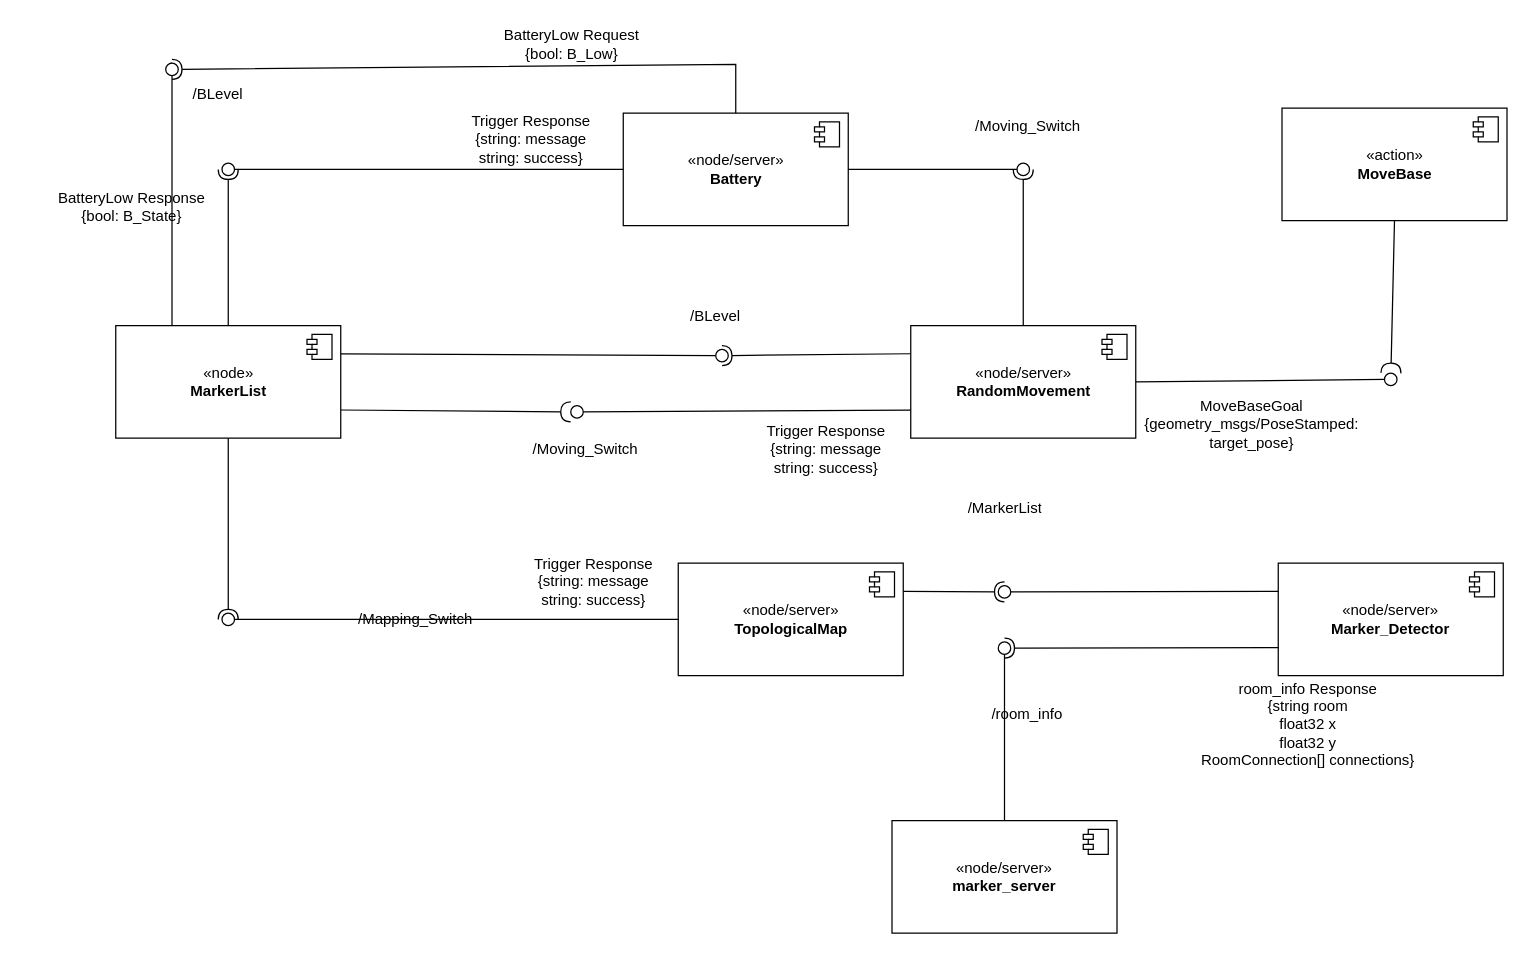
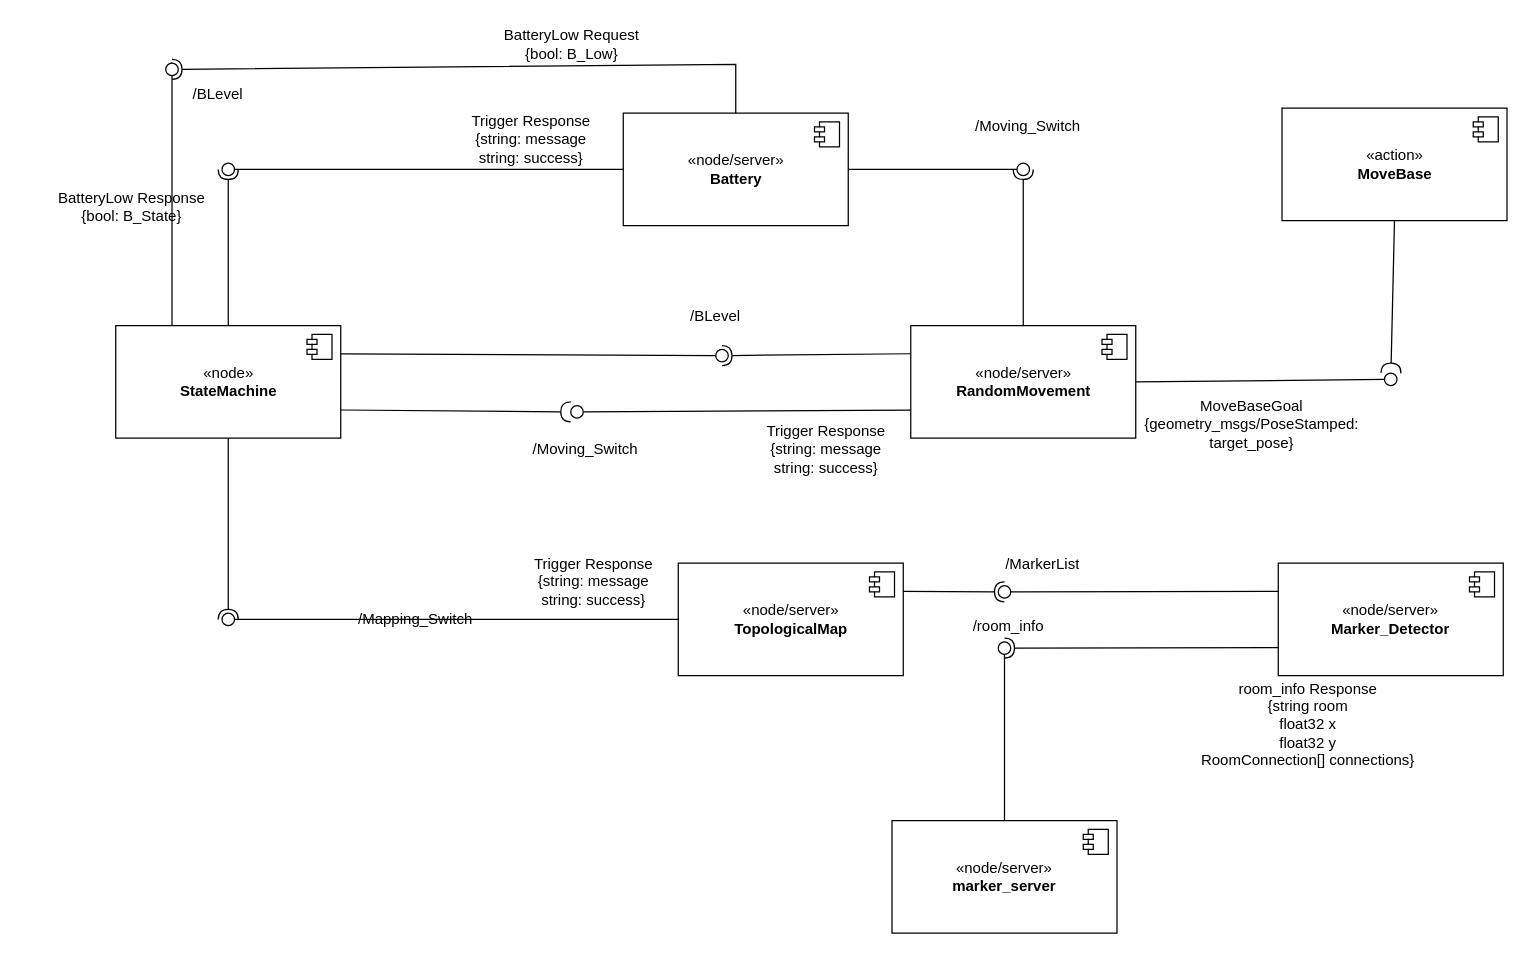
  <mxCell id="0" />
  <mxCell id="1" parent="0" />
- <mxCell id="2" value="«node»&lt;br&gt;&lt;b&gt;MarkerList&lt;/b&gt;" style="html=1;dropTarget=0;" parent="1" vertex="1"><mxGeometry x="92" y="260" width="180" height="90" as="geometry" /></mxCell>
+ <mxCell id="2" value="«node»&lt;br&gt;&lt;b&gt;StateMachine&lt;/b&gt;" style="html=1;dropTarget=0;" parent="1" vertex="1"><mxGeometry x="92" y="260" width="180" height="90" as="geometry" /></mxCell>
  <mxCell id="3" value="" style="shape=module;jettyWidth=8;jettyHeight=4;" parent="2" vertex="1"><mxGeometry x="1" width="20" height="20" relative="1" as="geometry"><mxPoint x="-27" y="7" as="offset" /></mxGeometry></mxCell>
  <mxCell id="4" value="«node/server»&lt;br&gt;&lt;b&gt;Battery&lt;/b&gt;" style="html=1;dropTarget=0;" parent="1" vertex="1"><mxGeometry x="498" y="90" width="180" height="90" as="geometry" /></mxCell>
  <mxCell id="5" value="" style="shape=module;jettyWidth=8;jettyHeight=4;" parent="4" vertex="1"><mxGeometry x="1" width="20" height="20" relative="1" as="geometry"><mxPoint x="-27" y="7" as="offset" /></mxGeometry></mxCell>
  <mxCell id="6" value="«node/server»&lt;br&gt;&lt;b&gt;RandomMovement&lt;/b&gt;" style="html=1;dropTarget=0;" parent="1" vertex="1"><mxGeometry x="728" y="260" width="180" height="90" as="geometry" /></mxCell>
  <mxCell id="7" value="" style="shape=module;jettyWidth=8;jettyHeight=4;" parent="6" vertex="1"><mxGeometry x="1" width="20" height="20" relative="1" as="geometry"><mxPoint x="-27" y="7" as="offset" /></mxGeometry></mxCell>
  <mxCell id="8" value="«node/server»&lt;br&gt;&lt;b&gt;TopologicalMap&lt;/b&gt;" style="html=1;dropTarget=0;" parent="1" vertex="1"><mxGeometry x="542" y="450" width="180" height="90" as="geometry" /></mxCell>
  <mxCell id="9" value="" style="shape=module;jettyWidth=8;jettyHeight=4;" parent="8" vertex="1"><mxGeometry x="1" width="20" height="20" relative="1" as="geometry"><mxPoint x="-27" y="7" as="offset" /></mxGeometry></mxCell>
  <mxCell id="10" value="/Moving_Switch" style="text;html=1;strokeColor=none;fillColor=none;align=center;verticalAlign=middle;whiteSpace=wrap;rounded=0;" parent="1" vertex="1"><mxGeometry x="438" y="344" width="60" height="30" as="geometry" /></mxCell>
  <mxCell id="11" value="/Mapping_Switch" style="text;html=1;strokeColor=none;fillColor=none;align=center;verticalAlign=middle;whiteSpace=wrap;rounded=0;" parent="1" vertex="1"><mxGeometry x="302" y="480" width="60" height="30" as="geometry" /></mxCell>
  <mxCell id="12" value="" style="rounded=0;orthogonalLoop=1;jettySize=auto;html=1;endArrow=none;endFill=0;sketch=0;sourcePerimeterSpacing=0;targetPerimeterSpacing=0;exitX=0;exitY=0.5;exitDx=0;exitDy=0;" parent="1" source="4" target="14" edge="1"><mxGeometry relative="1" as="geometry"><mxPoint x="272" y="155" as="sourcePoint" /><mxPoint x="202" y="135" as="targetPoint" /></mxGeometry></mxCell>
  <mxCell id="13" value="" style="rounded=0;orthogonalLoop=1;jettySize=auto;html=1;endArrow=halfCircle;endFill=0;entryX=0.5;entryY=0.5;endSize=6;strokeWidth=1;sketch=0;exitX=0.5;exitY=0;exitDx=0;exitDy=0;" parent="1" source="2" target="14" edge="1"><mxGeometry relative="1" as="geometry"><mxPoint x="312" y="155" as="sourcePoint" /></mxGeometry></mxCell>
  <mxCell id="14" value="" style="ellipse;whiteSpace=wrap;html=1;align=center;aspect=fixed;resizable=0;points=[];outlineConnect=0;sketch=0;" parent="1" vertex="1"><mxGeometry x="177" y="130" width="10" height="10" as="geometry" /></mxCell>
  <mxCell id="15" value="" style="rounded=0;orthogonalLoop=1;jettySize=auto;html=1;endArrow=none;endFill=0;sketch=0;sourcePerimeterSpacing=0;targetPerimeterSpacing=0;exitX=0;exitY=0.5;exitDx=0;exitDy=0;" parent="1" source="8" target="17" edge="1"><mxGeometry relative="1" as="geometry"><mxPoint x="172" y="460" as="sourcePoint" /><Array as="points" /></mxGeometry></mxCell>
  <mxCell id="16" value="" style="rounded=0;orthogonalLoop=1;jettySize=auto;html=1;endArrow=halfCircle;endFill=0;endSize=6;strokeWidth=1;sketch=0;" parent="1" source="2" edge="1"><mxGeometry relative="1" as="geometry"><mxPoint x="442" y="570" as="sourcePoint" /><mxPoint x="182" y="495" as="targetPoint" /></mxGeometry></mxCell>
  <mxCell id="17" value="" style="ellipse;whiteSpace=wrap;html=1;align=center;aspect=fixed;resizable=0;points=[];outlineConnect=0;sketch=0;" parent="1" vertex="1"><mxGeometry x="177" y="490" width="10" height="10" as="geometry" /></mxCell>
  <mxCell id="18" value="" style="rounded=0;orthogonalLoop=1;jettySize=auto;html=1;endArrow=halfCircle;endFill=0;endSize=6;strokeWidth=1;sketch=0;exitX=1;exitY=0.75;exitDx=0;exitDy=0;" parent="1" source="2" edge="1" target="30"><mxGeometry relative="1" as="geometry"><mxPoint x="422" y="305" as="sourcePoint" /><mxPoint x="467" y="348" as="targetPoint" /></mxGeometry></mxCell>
  <mxCell id="19" value="Trigger Response {string: message&lt;br&gt;string: success}" style="text;html=1;strokeColor=none;fillColor=none;align=center;verticalAlign=middle;whiteSpace=wrap;rounded=0;" parent="1" vertex="1"><mxGeometry x="357" y="96" width="135" height="30" as="geometry" /></mxCell>
  <mxCell id="20" value="Trigger Response {string: message&lt;br&gt;string: success}" style="text;html=1;strokeColor=none;fillColor=none;align=center;verticalAlign=middle;whiteSpace=wrap;rounded=0;" parent="1" vertex="1"><mxGeometry x="593" y="344" width="135" height="30" as="geometry" /></mxCell>
  <mxCell id="21" value="Trigger Response {string: message&lt;br&gt;string: success}" style="text;html=1;strokeColor=none;fillColor=none;align=center;verticalAlign=middle;whiteSpace=wrap;rounded=0;" parent="1" vertex="1"><mxGeometry x="407" y="450" width="135" height="30" as="geometry" /></mxCell>
  <mxCell id="22" value="" style="rounded=0;orthogonalLoop=1;jettySize=auto;html=1;endArrow=none;endFill=0;sketch=0;targetPerimeterSpacing=0;exitX=0.25;exitY=0;exitDx=0;exitDy=0;startArrow=none;" parent="1" source="24" edge="1"><mxGeometry relative="1" as="geometry"><mxPoint x="122" y="65" as="sourcePoint" /><mxPoint x="137" y="50" as="targetPoint" /></mxGeometry></mxCell>
  <mxCell id="23" value="" style="rounded=0;orthogonalLoop=1;jettySize=auto;html=1;endArrow=halfCircle;endFill=0;entryX=0.5;entryY=0.5;endSize=6;strokeWidth=1;sketch=0;exitX=0.5;exitY=0;exitDx=0;exitDy=0;" parent="1" source="4" target="24" edge="1"><mxGeometry relative="1" as="geometry"><mxPoint x="642" y="40" as="sourcePoint" /><Array as="points"><mxPoint x="588" y="51" /></Array></mxGeometry></mxCell>
  <mxCell id="24" value="" style="ellipse;whiteSpace=wrap;html=1;align=center;aspect=fixed;resizable=0;points=[];outlineConnect=0;sketch=0;" parent="1" vertex="1"><mxGeometry x="132" y="50" width="10" height="10" as="geometry" /></mxCell>
  <mxCell id="25" value="" style="rounded=0;orthogonalLoop=1;jettySize=auto;html=1;endArrow=none;endFill=0;sketch=0;sourcePerimeterSpacing=0;exitX=0.25;exitY=0;exitDx=0;exitDy=0;" parent="1" source="2" target="24" edge="1"><mxGeometry relative="1" as="geometry"><mxPoint x="137" y="260" as="sourcePoint" /><mxPoint x="137" y="50" as="targetPoint" /></mxGeometry></mxCell>
  <mxCell id="26" value="/BLevel" style="text;html=1;strokeColor=none;fillColor=none;align=center;verticalAlign=middle;whiteSpace=wrap;rounded=0;" parent="1" vertex="1"><mxGeometry x="144" y="60" width="60" height="30" as="geometry" /></mxCell>
  <mxCell id="27" value="BatteryLow Request &lt;br&gt;{bool: B_Low}" style="text;html=1;strokeColor=none;fillColor=none;align=center;verticalAlign=middle;whiteSpace=wrap;rounded=0;" parent="1" vertex="1"><mxGeometry x="372" y="20" width="170" height="30" as="geometry" /></mxCell>
  <mxCell id="28" value="BatteryLow Response &lt;br&gt;{bool: B_State}" style="text;html=1;strokeColor=none;fillColor=none;align=center;verticalAlign=middle;whiteSpace=wrap;rounded=0;" parent="1" vertex="1"><mxGeometry x="20" y="150" width="170" height="30" as="geometry" /></mxCell>
  <mxCell id="29" style="edgeStyle=orthogonalEdgeStyle;rounded=0;orthogonalLoop=1;jettySize=auto;html=1;exitX=0.5;exitY=1;exitDx=0;exitDy=0;" parent="1" edge="1"><mxGeometry relative="1" as="geometry"><mxPoint x="339.5" y="344" as="sourcePoint" /><mxPoint x="339.5" y="344" as="targetPoint" /></mxGeometry></mxCell>
  <mxCell id="30" value="" style="ellipse;whiteSpace=wrap;html=1;align=center;aspect=fixed;resizable=0;points=[];outlineConnect=0;sketch=0;" parent="1" vertex="1"><mxGeometry x="456" y="324" width="10" height="10" as="geometry" /></mxCell>
  <mxCell id="31" value="" style="rounded=0;orthogonalLoop=1;jettySize=auto;html=1;endArrow=none;endFill=0;sketch=0;sourcePerimeterSpacing=0;exitX=0;exitY=0.75;exitDx=0;exitDy=0;" parent="1" source="6" target="30" edge="1"><mxGeometry relative="1" as="geometry"><mxPoint x="645" y="305" as="sourcePoint" /><mxPoint x="402" y="305" as="targetPoint" /></mxGeometry></mxCell>
  <mxCell id="32" value="«action»&lt;br&gt;&lt;b&gt;MoveBase&lt;/b&gt;" style="html=1;dropTarget=0;" parent="1" vertex="1"><mxGeometry x="1025" y="86" width="180" height="90" as="geometry" /></mxCell>
  <mxCell id="33" value="" style="shape=module;jettyWidth=8;jettyHeight=4;" parent="32" vertex="1"><mxGeometry x="1" width="20" height="20" relative="1" as="geometry"><mxPoint x="-27" y="7" as="offset" /></mxGeometry></mxCell>
  <mxCell id="34" value="MoveBaseGoal&lt;br&gt;{geometry_msgs/PoseStamped: target_pose}" style="text;html=1;strokeColor=none;fillColor=none;align=center;verticalAlign=middle;whiteSpace=wrap;rounded=0;" parent="1" vertex="1"><mxGeometry x="935" y="324" width="132" height="30" as="geometry" /></mxCell>
  <mxCell id="35" value="«node/server»&lt;br&gt;&lt;b&gt;Marker_Detector&lt;/b&gt;" style="html=1;dropTarget=0;whiteSpace=wrap;" vertex="1" parent="1"><mxGeometry x="1022" y="450" width="180" height="90" as="geometry" /></mxCell>
  <mxCell id="36" value="" style="shape=module;jettyWidth=8;jettyHeight=4;" vertex="1" parent="35"><mxGeometry x="1" width="20" height="20" relative="1" as="geometry"><mxPoint x="-27" y="7" as="offset" /></mxGeometry></mxCell>
  <mxCell id="37" value="" style="rounded=0;orthogonalLoop=1;jettySize=auto;html=1;endArrow=none;endFill=0;sketch=0;sourcePerimeterSpacing=0;targetPerimeterSpacing=0;exitX=0.5;exitY=0;exitDx=0;exitDy=0;" edge="1" target="39" parent="1" source="42"><mxGeometry relative="1" as="geometry"><mxPoint x="803" y="648" as="sourcePoint" /></mxGeometry></mxCell>
  <mxCell id="38" value="" style="rounded=0;orthogonalLoop=1;jettySize=auto;html=1;endArrow=halfCircle;endFill=0;entryX=0.5;entryY=0.5;endSize=6;strokeWidth=1;sketch=0;exitX=0;exitY=0.75;exitDx=0;exitDy=0;" edge="1" target="39" parent="1" source="35"><mxGeometry relative="1" as="geometry"><mxPoint x="643" y="447" as="sourcePoint" /></mxGeometry></mxCell>
  <mxCell id="39" value="" style="ellipse;whiteSpace=wrap;html=1;align=center;aspect=fixed;resizable=0;points=[];outlineConnect=0;sketch=0;" vertex="1" parent="1"><mxGeometry x="798" y="513" width="10" height="10" as="geometry" /></mxCell>
  <mxCell id="40" value="room_info Response&lt;br&gt;{string room&lt;div&gt;float32 x&lt;/div&gt;&lt;div&gt;float32 y&lt;/div&gt;&lt;span style=&quot;background-color: initial;&quot;&gt;RoomConnection[] connections&lt;/span&gt;}" style="text;html=1;strokeColor=none;fillColor=none;align=center;verticalAlign=middle;whiteSpace=wrap;rounded=0;" vertex="1" parent="1"><mxGeometry x="914" y="564" width="264" height="30" as="geometry" /></mxCell>
  <mxCell id="41" value="" style="rounded=0;orthogonalLoop=1;jettySize=auto;html=1;endArrow=none;endFill=0;sketch=0;sourcePerimeterSpacing=0;targetPerimeterSpacing=0;exitX=1;exitY=0.5;exitDx=0;exitDy=0;" edge="1" parent="1" source="6" target="54"><mxGeometry relative="1" as="geometry"><mxPoint x="825" y="305" as="sourcePoint" /><mxPoint x="924" y="303" as="targetPoint" /></mxGeometry></mxCell>
  <mxCell id="42" value="«node/server»&lt;br&gt;&lt;b&gt;marker_server&lt;/b&gt;" style="html=1;dropTarget=0;whiteSpace=wrap;" vertex="1" parent="1"><mxGeometry x="713" y="656" width="180" height="90" as="geometry" /></mxCell>
  <mxCell id="43" value="" style="shape=module;jettyWidth=8;jettyHeight=4;" vertex="1" parent="42"><mxGeometry x="1" width="20" height="20" relative="1" as="geometry"><mxPoint x="-27" y="7" as="offset" /></mxGeometry></mxCell>
  <mxCell id="44" value="" style="rounded=0;orthogonalLoop=1;jettySize=auto;html=1;endArrow=none;endFill=0;sketch=0;sourcePerimeterSpacing=0;targetPerimeterSpacing=0;exitX=0;exitY=0.25;exitDx=0;exitDy=0;" edge="1" target="46" parent="1" source="35"><mxGeometry relative="1" as="geometry"><mxPoint x="960" y="415" as="sourcePoint" /></mxGeometry></mxCell>
  <mxCell id="45" value="" style="rounded=0;orthogonalLoop=1;jettySize=auto;html=1;endArrow=halfCircle;endFill=0;entryX=0.5;entryY=0.5;endSize=6;strokeWidth=1;sketch=0;exitX=1;exitY=0.25;exitDx=0;exitDy=0;" edge="1" target="46" parent="1" source="8"><mxGeometry relative="1" as="geometry"><mxPoint x="531" y="627" as="sourcePoint" /></mxGeometry></mxCell>
  <mxCell id="46" value="" style="ellipse;whiteSpace=wrap;html=1;align=center;aspect=fixed;resizable=0;points=[];outlineConnect=0;sketch=0;" vertex="1" parent="1"><mxGeometry x="798" y="468" width="10" height="10" as="geometry" /></mxCell>
- <mxCell id="47" value="/MarkerList" style="text;strokeColor=none;fillColor=none;align=left;verticalAlign=top;spacingLeft=4;spacingRight=4;overflow=hidden;rotatable=0;points=[[0,0.5],[1,0.5]];portConstraint=eastwest;whiteSpace=wrap;html=1;" vertex="1" parent="1"><mxGeometry x="768" y="392" width="100" height="26" as="geometry" /></mxCell>
- <mxCell id="48" value="/room_info" style="text;strokeColor=none;fillColor=none;align=left;verticalAlign=top;spacingLeft=4;spacingRight=4;overflow=hidden;rotatable=0;points=[[0,0.5],[1,0.5]];portConstraint=eastwest;whiteSpace=wrap;html=1;" vertex="1" parent="1"><mxGeometry x="787" y="557" width="100" height="26" as="geometry" /></mxCell>
+ <mxCell id="47" value="/MarkerList" style="text;strokeColor=none;fillColor=none;align=left;verticalAlign=top;spacingLeft=4;spacingRight=4;overflow=hidden;rotatable=0;points=[[0,0.5],[1,0.5]];portConstraint=eastwest;whiteSpace=wrap;html=1;" vertex="1" parent="1"><mxGeometry x="798" y="437" width="100" height="26" as="geometry" /></mxCell>
+ <mxCell id="48" value="/room_info" style="text;strokeColor=none;fillColor=none;align=left;verticalAlign=top;spacingLeft=4;spacingRight=4;overflow=hidden;rotatable=0;points=[[0,0.5],[1,0.5]];portConstraint=eastwest;whiteSpace=wrap;html=1;" vertex="1" parent="1"><mxGeometry x="772" y="487" width="100" height="26" as="geometry" /></mxCell>
  <mxCell id="49" value="/Moving_Switch" style="text;html=1;strokeColor=none;fillColor=none;align=center;verticalAlign=middle;whiteSpace=wrap;rounded=0;" vertex="1" parent="1"><mxGeometry x="792" y="86" width="60" height="30" as="geometry" /></mxCell>
  <mxCell id="50" value="" style="rounded=0;orthogonalLoop=1;jettySize=auto;html=1;endArrow=none;endFill=0;sketch=0;sourcePerimeterSpacing=0;targetPerimeterSpacing=0;exitX=1;exitY=0.5;exitDx=0;exitDy=0;" edge="1" target="52" parent="1" source="4"><mxGeometry relative="1" as="geometry"><mxPoint x="750" y="135" as="sourcePoint" /><mxPoint x="734" y="135" as="targetPoint" /></mxGeometry></mxCell>
  <mxCell id="51" value="" style="rounded=0;orthogonalLoop=1;jettySize=auto;html=1;endArrow=halfCircle;endFill=0;entryX=0.5;entryY=0.5;endSize=6;strokeWidth=1;sketch=0;exitX=0.5;exitY=0;exitDx=0;exitDy=0;" edge="1" target="52" parent="1" source="6"><mxGeometry relative="1" as="geometry"><mxPoint x="721" y="214" as="sourcePoint" /></mxGeometry></mxCell>
  <mxCell id="52" value="" style="ellipse;whiteSpace=wrap;html=1;align=center;aspect=fixed;resizable=0;points=[];outlineConnect=0;sketch=0;" vertex="1" parent="1"><mxGeometry x="813" y="130" width="10" height="10" as="geometry" /></mxCell>
  <mxCell id="53" value="" style="rounded=0;orthogonalLoop=1;jettySize=auto;html=1;endArrow=halfCircle;endFill=0;endSize=6;strokeWidth=1;sketch=0;exitX=0.5;exitY=1;exitDx=0;exitDy=0;" edge="1" parent="1" source="32" target="54"><mxGeometry relative="1" as="geometry"><mxPoint x="924" y="170" as="sourcePoint" /><mxPoint x="924" y="305" as="targetPoint" /></mxGeometry></mxCell>
  <mxCell id="54" value="" style="ellipse;whiteSpace=wrap;html=1;align=center;aspect=fixed;resizable=0;points=[];outlineConnect=0;sketch=0;" parent="1" vertex="1"><mxGeometry x="1107" y="298" width="10" height="10" as="geometry" /></mxCell>
  <mxCell id="55" value="" style="rounded=0;orthogonalLoop=1;jettySize=auto;html=1;endArrow=none;endFill=0;sketch=0;sourcePerimeterSpacing=0;targetPerimeterSpacing=0;exitX=1;exitY=0.25;exitDx=0;exitDy=0;" edge="1" target="57" parent="1" source="2"><mxGeometry relative="1" as="geometry"><mxPoint x="328" y="241" as="sourcePoint" /></mxGeometry></mxCell>
  <mxCell id="56" value="" style="rounded=0;orthogonalLoop=1;jettySize=auto;html=1;endArrow=halfCircle;endFill=0;entryX=0.5;entryY=0.5;endSize=6;strokeWidth=1;sketch=0;exitX=0;exitY=0.25;exitDx=0;exitDy=0;" edge="1" target="57" parent="1" source="6"><mxGeometry relative="1" as="geometry"><mxPoint x="734" y="307" as="sourcePoint" /></mxGeometry></mxCell>
  <mxCell id="57" value="" style="ellipse;whiteSpace=wrap;html=1;align=center;aspect=fixed;resizable=0;points=[];outlineConnect=0;sketch=0;" vertex="1" parent="1"><mxGeometry x="572" y="279" width="10" height="10" as="geometry" /></mxCell>
  <mxCell id="58" value="/BLevel" style="text;html=1;strokeColor=none;fillColor=none;align=center;verticalAlign=middle;whiteSpace=wrap;rounded=0;" vertex="1" parent="1"><mxGeometry x="542" y="238" width="60" height="30" as="geometry" /></mxCell>
